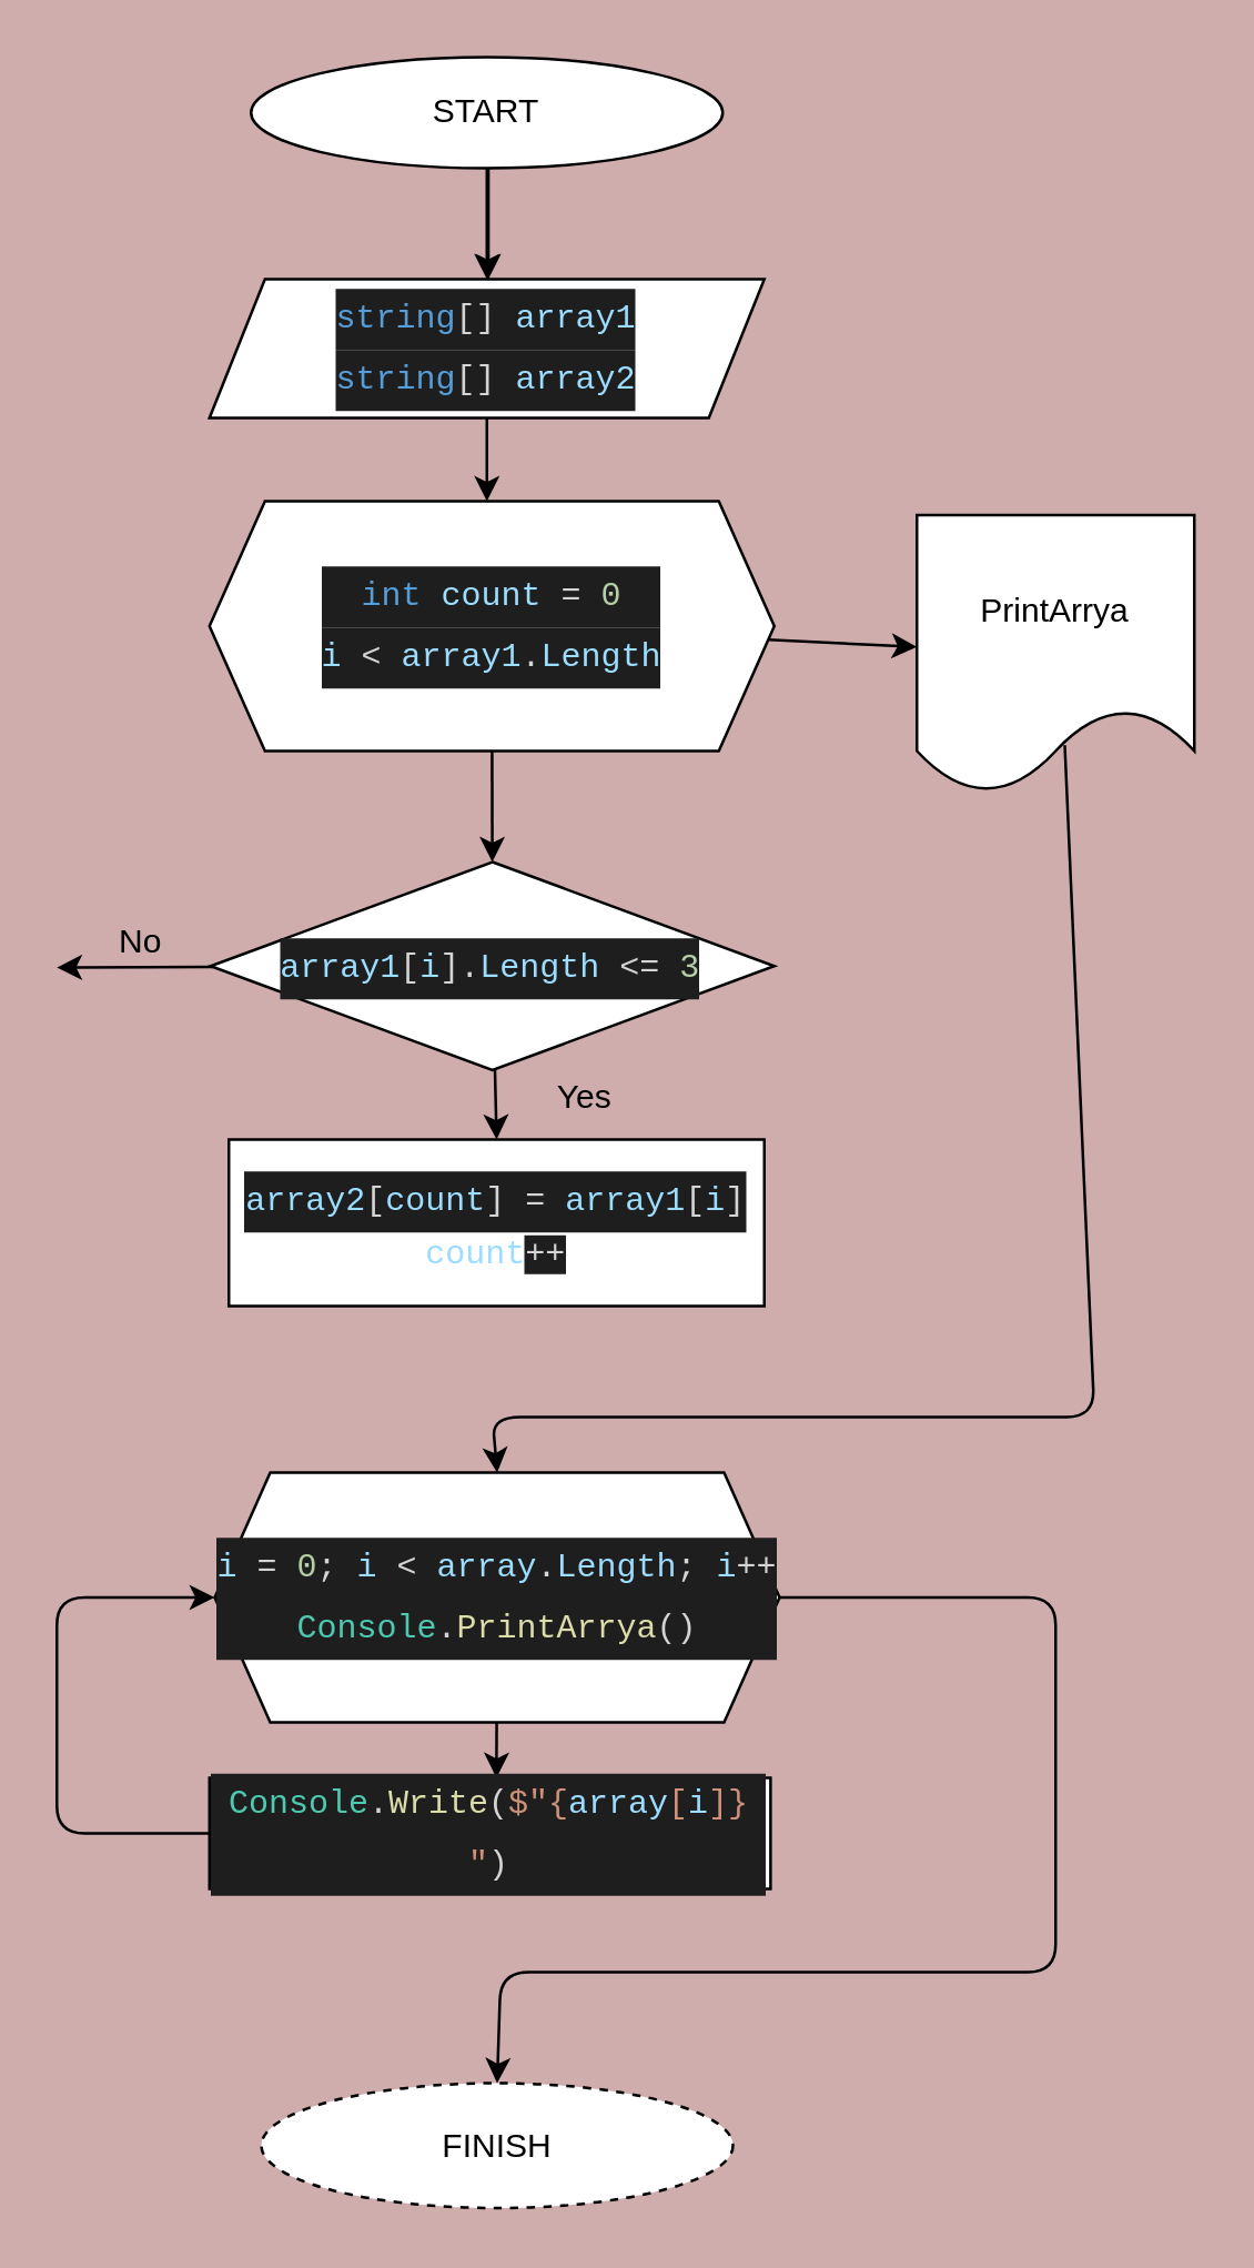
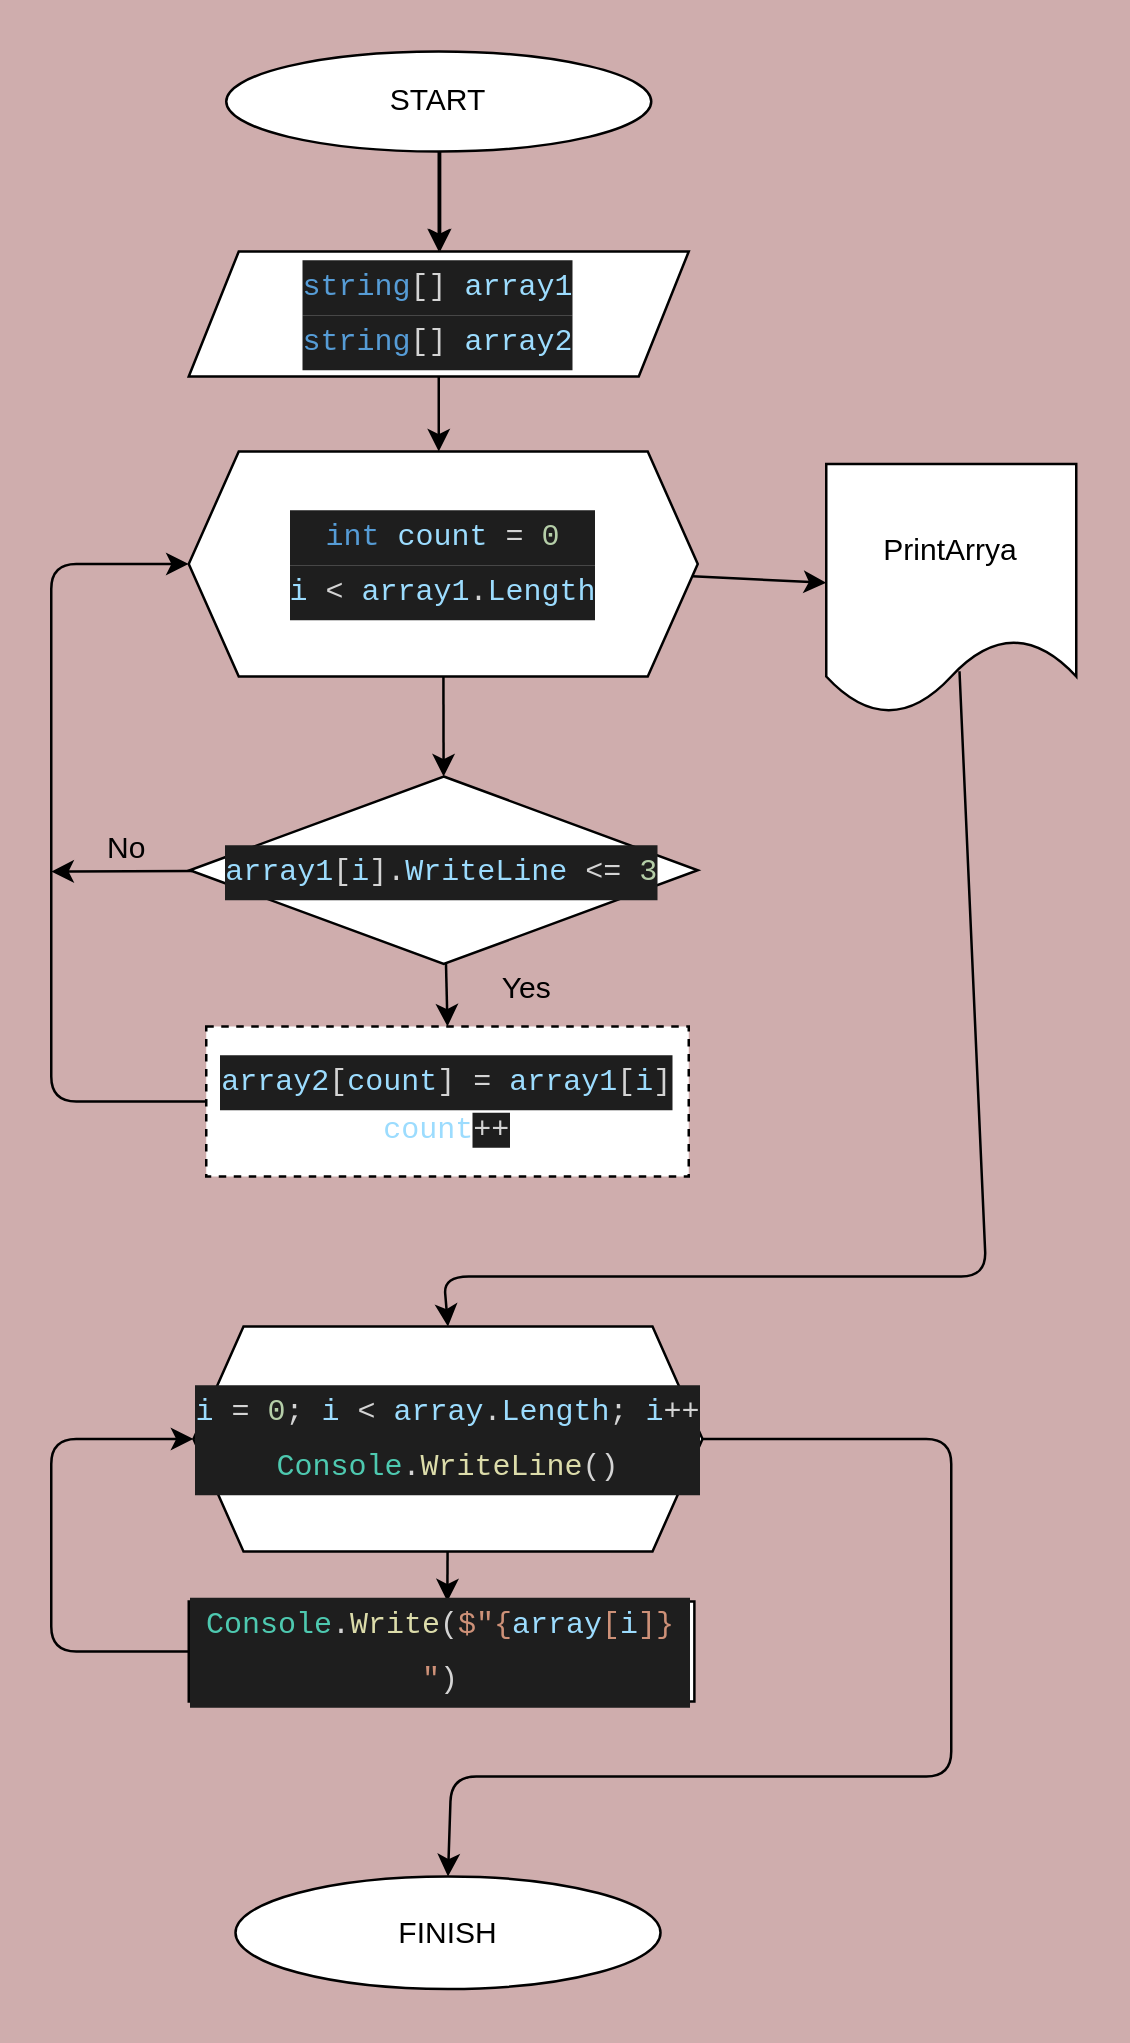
  <mxCell id="0" />
  <mxCell id="1" parent="0" />
  <mxCell id="2" value="" style="edgeStyle=none;html=1;strokeColor=#000000;" parent="1" source="3" edge="1"><mxGeometry relative="1" as="geometry"><mxPoint x="175" y="180" as="targetPoint" /></mxGeometry></mxCell>
  <mxCell id="3" value="&lt;div style=&quot;color: rgb(212, 212, 212); background-color: rgb(30, 30, 30); font-family: Consolas, &amp;quot;Courier New&amp;quot;, monospace; line-height: 22px;&quot;&gt;&lt;font style=&quot;font-size: 12px;&quot;&gt;&lt;span style=&quot;color: rgb(86, 156, 214);&quot;&gt;string&lt;/span&gt;[] &lt;span style=&quot;color: rgb(156, 220, 254);&quot;&gt;array1&lt;/span&gt; &lt;/font&gt;&lt;/div&gt;&lt;div style=&quot;color: rgb(212, 212, 212); background-color: rgb(30, 30, 30); font-family: Consolas, &amp;quot;Courier New&amp;quot;, monospace; line-height: 22px;&quot;&gt;&lt;div style=&quot;line-height: 22px;&quot;&gt;&lt;font style=&quot;font-size: 12px;&quot;&gt;&lt;span style=&quot;color: rgb(86, 156, 214);&quot;&gt;string&lt;/span&gt;[] &lt;span style=&quot;color: rgb(156, 220, 254);&quot;&gt;array2&lt;/span&gt;&lt;/font&gt;&lt;/div&gt;&lt;/div&gt;" style="shape=parallelogram;perimeter=parallelogramPerimeter;whiteSpace=wrap;html=1;fixedSize=1;" parent="1" vertex="1"><mxGeometry x="75" y="100" width="200" height="50" as="geometry" /></mxCell>
  <mxCell id="4" value="" style="edgeStyle=none;html=1;fontSize=12;" parent="1" source="5" target="3" edge="1"><mxGeometry relative="1" as="geometry" /></mxCell>
  <mxCell id="5" value="START" style="ellipse;whiteSpace=wrap;html=1;" parent="1" vertex="1"><mxGeometry x="90" y="20" width="170" height="40" as="geometry" /></mxCell>
- <mxCell id="6" value="FINISH" style="ellipse;whiteSpace=wrap;html=1;dashed=1;" parent="1" vertex="1"><mxGeometry x="93.7" y="750" width="170" height="45" as="geometry" /></mxCell>
+ <mxCell id="6" value="FINISH" style="ellipse;whiteSpace=wrap;html=1;" parent="1" vertex="1"><mxGeometry x="93.7" y="750" width="170" height="45" as="geometry" /></mxCell>
  <mxCell id="7" value="" style="edgeStyle=none;html=1;fontSize=12;strokeColor=#000000;" parent="1" source="9" target="10" edge="1"><mxGeometry relative="1" as="geometry" /></mxCell>
  <mxCell id="8" value="" style="edgeStyle=none;html=1;fontSize=12;strokeColor=#000000;" parent="1" source="9" target="13" edge="1"><mxGeometry relative="1" as="geometry" /></mxCell>
  <mxCell id="9" value="&lt;div style=&quot;color: rgb(212, 212, 212); background-color: rgb(30, 30, 30); font-family: Consolas, &amp;quot;Courier New&amp;quot;, monospace; line-height: 22px;&quot;&gt;&lt;span style=&quot;color: rgb(86, 156, 214);&quot;&gt;int&lt;/span&gt;&amp;nbsp;&lt;span style=&quot;color: rgb(156, 220, 254);&quot;&gt;count&lt;/span&gt;&amp;nbsp;=&amp;nbsp;&lt;span style=&quot;color: rgb(181, 206, 168);&quot;&gt;0&lt;/span&gt;&lt;br&gt;&lt;/div&gt;&lt;div style=&quot;color: rgb(212, 212, 212); background-color: rgb(30, 30, 30); font-family: Consolas, &amp;quot;Courier New&amp;quot;, monospace; line-height: 22px;&quot;&gt;&lt;div style=&quot;line-height: 22px;&quot;&gt;&lt;span style=&quot;color: #9cdcfe;&quot;&gt;i&lt;/span&gt; &amp;lt; &lt;span style=&quot;color: #9cdcfe;&quot;&gt;array1&lt;/span&gt;.&lt;span style=&quot;color: #9cdcfe;&quot;&gt;Length&lt;/span&gt;&lt;/div&gt;&lt;/div&gt;" style="shape=hexagon;perimeter=hexagonPerimeter2;whiteSpace=wrap;html=1;fixedSize=1;fontSize=12;" parent="1" vertex="1"><mxGeometry x="75" y="180" width="203.6" height="90" as="geometry" /></mxCell>
  <mxCell id="10" value="PrintArrya" style="shape=document;whiteSpace=wrap;html=1;boundedLbl=1;fontSize=12;" parent="1" vertex="1"><mxGeometry x="330" y="185" width="100" height="100" as="geometry" /></mxCell>
  <mxCell id="11" value="" style="edgeStyle=none;html=1;fontSize=12;entryX=0.5;entryY=0;entryDx=0;entryDy=0;strokeColor=#000000;" parent="1" source="13" target="14" edge="1"><mxGeometry relative="1" as="geometry" /></mxCell>
  <mxCell id="12" value="" style="edgeStyle=none;html=1;fontSize=12;strokeColor=#000000;" parent="1" source="13" edge="1"><mxGeometry relative="1" as="geometry"><mxPoint x="20" y="348" as="targetPoint" /></mxGeometry></mxCell>
- <mxCell id="13" value="&lt;div style=&quot;color: rgb(212, 212, 212); background-color: rgb(30, 30, 30); font-family: Consolas, &amp;quot;Courier New&amp;quot;, monospace; line-height: 22px;&quot;&gt;&lt;span style=&quot;color: #9cdcfe;&quot;&gt;array1&lt;/span&gt;[&lt;span style=&quot;color: #9cdcfe;&quot;&gt;i&lt;/span&gt;].&lt;span style=&quot;color: #9cdcfe;&quot;&gt;Length&lt;/span&gt; &amp;lt;= &lt;span style=&quot;color: #b5cea8;&quot;&gt;3&lt;/span&gt;&lt;/div&gt;" style="rhombus;whiteSpace=wrap;html=1;" parent="1" vertex="1"><mxGeometry x="75.4" y="310" width="203.2" height="75" as="geometry" /></mxCell>
- <mxCell id="14" value="&lt;div style=&quot;color: rgb(212, 212, 212); background-color: rgb(30, 30, 30); font-family: Consolas, &amp;quot;Courier New&amp;quot;, monospace; line-height: 22px;&quot;&gt;&lt;font style=&quot;font-size: 12px;&quot;&gt;&lt;span style=&quot;color: rgb(156, 220, 254);&quot;&gt;array2&lt;/span&gt;[&lt;span style=&quot;color: rgb(156, 220, 254);&quot;&gt;count&lt;/span&gt;] = &lt;span style=&quot;color: rgb(156, 220, 254);&quot;&gt;array1&lt;/span&gt;[&lt;span style=&quot;color: rgb(156, 220, 254);&quot;&gt;i&lt;/span&gt;]&lt;/font&gt;&lt;/div&gt;&lt;span style=&quot;font-family: Consolas, &amp;quot;Courier New&amp;quot;, monospace; color: rgb(156, 220, 254);&quot;&gt;count&lt;/span&gt;&lt;span style=&quot;color: rgb(212, 212, 212); font-family: Consolas, &amp;quot;Courier New&amp;quot;, monospace; background-color: rgb(30, 30, 30);&quot;&gt;++&lt;/span&gt;" style="whiteSpace=wrap;html=1;" parent="1" vertex="1"><mxGeometry x="82" y="410" width="193" height="60" as="geometry" /></mxCell>
+ <mxCell id="13" value="&lt;div style=&quot;color: rgb(212, 212, 212); background-color: rgb(30, 30, 30); font-family: Consolas, &amp;quot;Courier New&amp;quot;, monospace; line-height: 22px;&quot;&gt;&lt;span style=&quot;color: #9cdcfe;&quot;&gt;array1&lt;/span&gt;[&lt;span style=&quot;color: #9cdcfe;&quot;&gt;i&lt;/span&gt;].&lt;span style=&quot;color: #9cdcfe;&quot;&gt;WriteLine&lt;/span&gt; &amp;lt;= &lt;span style=&quot;color: #b5cea8;&quot;&gt;3&lt;/span&gt;&lt;/div&gt;" style="rhombus;whiteSpace=wrap;html=1;" parent="1" vertex="1"><mxGeometry x="75.4" y="310" width="203.2" height="75" as="geometry" /></mxCell>
+ <mxCell id="14" value="&lt;div style=&quot;color: rgb(212, 212, 212); background-color: rgb(30, 30, 30); font-family: Consolas, &amp;quot;Courier New&amp;quot;, monospace; line-height: 22px;&quot;&gt;&lt;font style=&quot;font-size: 12px;&quot;&gt;&lt;span style=&quot;color: rgb(156, 220, 254);&quot;&gt;array2&lt;/span&gt;[&lt;span style=&quot;color: rgb(156, 220, 254);&quot;&gt;count&lt;/span&gt;] = &lt;span style=&quot;color: rgb(156, 220, 254);&quot;&gt;array1&lt;/span&gt;[&lt;span style=&quot;color: rgb(156, 220, 254);&quot;&gt;i&lt;/span&gt;]&lt;/font&gt;&lt;/div&gt;&lt;span style=&quot;font-family: Consolas, &amp;quot;Courier New&amp;quot;, monospace; color: rgb(156, 220, 254);&quot;&gt;count&lt;/span&gt;&lt;span style=&quot;color: rgb(212, 212, 212); font-family: Consolas, &amp;quot;Courier New&amp;quot;, monospace; background-color: rgb(30, 30, 30);&quot;&gt;++&lt;/span&gt;" style="whiteSpace=wrap;html=1;dashed=1;" parent="1" vertex="1"><mxGeometry x="82" y="410" width="193" height="60" as="geometry" /></mxCell>
+ <mxCell id="15" value="" style="endArrow=classic;html=1;fontSize=12;entryX=0;entryY=0.5;entryDx=0;entryDy=0;exitX=0;exitY=0.5;exitDx=0;exitDy=0;strokeColor=#000000;" parent="1" source="14" target="9" edge="1"><mxGeometry width="50" height="50" relative="1" as="geometry"><mxPoint x="110" y="440" as="sourcePoint" /><mxPoint x="20" y="440" as="targetPoint" /><Array as="points"><mxPoint x="20" y="440" /><mxPoint x="20" y="225" /></Array></mxGeometry></mxCell>
  <mxCell id="16" value="" style="endArrow=classic;html=1;fontSize=12;exitX=0.533;exitY=0.829;exitDx=0;exitDy=0;exitPerimeter=0;entryX=0.5;entryY=0;entryDx=0;entryDy=0;strokeColor=#000000;" parent="1" source="10" target="18" edge="1"><mxGeometry width="50" height="50" relative="1" as="geometry"><mxPoint x="50" y="170" as="sourcePoint" /><mxPoint x="180" y="550" as="targetPoint" /><Array as="points"><mxPoint x="394" y="510" /><mxPoint x="177" y="510" /></Array></mxGeometry></mxCell>
  <mxCell id="17" value="" style="edgeStyle=none;html=1;fontSize=12;entryX=0.5;entryY=0;entryDx=0;entryDy=0;strokeColor=#000000;" parent="1" source="18" edge="1"><mxGeometry relative="1" as="geometry"><mxPoint x="178.45" y="640" as="targetPoint" /></mxGeometry></mxCell>
- <mxCell id="18" value="&lt;div style=&quot;color: rgb(212, 212, 212); background-color: rgb(30, 30, 30); font-family: Consolas, &amp;quot;Courier New&amp;quot;, monospace; line-height: 22px;&quot;&gt;&lt;div style=&quot;line-height: 22px;&quot;&gt;&lt;span style=&quot;color: #9cdcfe;&quot;&gt;i&lt;/span&gt; = &lt;span style=&quot;color: #b5cea8;&quot;&gt;0&lt;/span&gt;; &lt;span style=&quot;color: #9cdcfe;&quot;&gt;i&lt;/span&gt; &amp;lt; &lt;span style=&quot;color: #9cdcfe;&quot;&gt;array&lt;/span&gt;.&lt;span style=&quot;color: #9cdcfe;&quot;&gt;Length&lt;/span&gt;; &lt;span style=&quot;color: #9cdcfe;&quot;&gt;i&lt;/span&gt;++&lt;/div&gt;&lt;div style=&quot;line-height: 22px;&quot;&gt;&lt;div style=&quot;line-height: 22px;&quot;&gt;&lt;span style=&quot;color: #4ec9b0;&quot;&gt;Console&lt;/span&gt;.&lt;span style=&quot;color: #dcdcaa;&quot;&gt;PrintArrya&lt;/span&gt;()&lt;/div&gt;&lt;/div&gt;&lt;/div&gt;" style="shape=hexagon;perimeter=hexagonPerimeter2;whiteSpace=wrap;html=1;fixedSize=1;fontSize=12;" parent="1" vertex="1"><mxGeometry x="76.9" y="530" width="203.6" height="90" as="geometry" /></mxCell>
+ <mxCell id="18" value="&lt;div style=&quot;color: rgb(212, 212, 212); background-color: rgb(30, 30, 30); font-family: Consolas, &amp;quot;Courier New&amp;quot;, monospace; line-height: 22px;&quot;&gt;&lt;div style=&quot;line-height: 22px;&quot;&gt;&lt;span style=&quot;color: #9cdcfe;&quot;&gt;i&lt;/span&gt; = &lt;span style=&quot;color: #b5cea8;&quot;&gt;0&lt;/span&gt;; &lt;span style=&quot;color: #9cdcfe;&quot;&gt;i&lt;/span&gt; &amp;lt; &lt;span style=&quot;color: #9cdcfe;&quot;&gt;array&lt;/span&gt;.&lt;span style=&quot;color: #9cdcfe;&quot;&gt;Length&lt;/span&gt;; &lt;span style=&quot;color: #9cdcfe;&quot;&gt;i&lt;/span&gt;++&lt;/div&gt;&lt;div style=&quot;line-height: 22px;&quot;&gt;&lt;div style=&quot;line-height: 22px;&quot;&gt;&lt;span style=&quot;color: #4ec9b0;&quot;&gt;Console&lt;/span&gt;.&lt;span style=&quot;color: #dcdcaa;&quot;&gt;WriteLine&lt;/span&gt;()&lt;/div&gt;&lt;/div&gt;&lt;/div&gt;" style="shape=hexagon;perimeter=hexagonPerimeter2;whiteSpace=wrap;html=1;fixedSize=1;fontSize=12;" parent="1" vertex="1"><mxGeometry x="76.9" y="530" width="203.6" height="90" as="geometry" /></mxCell>
  <mxCell id="19" value="Yes" style="text;html=1;align=center;verticalAlign=middle;resizable=0;points=[];autosize=1;strokeColor=none;fillColor=none;fontSize=12;" parent="1" vertex="1"><mxGeometry x="190" y="380" width="40" height="30" as="geometry" /></mxCell>
  <mxCell id="20" value="No" style="text;html=1;align=center;verticalAlign=middle;resizable=0;points=[];autosize=1;strokeColor=none;fillColor=none;fontSize=12;" parent="1" vertex="1"><mxGeometry x="30" y="324" width="40" height="30" as="geometry" /></mxCell>
  <mxCell id="21" value="" style="endArrow=classic;html=1;fontSize=12;exitX=1;exitY=0.5;exitDx=0;exitDy=0;entryX=0.5;entryY=0;entryDx=0;entryDy=0;strokeColor=#000000;" parent="1" source="18" target="6" edge="1"><mxGeometry width="50" height="50" relative="1" as="geometry"><mxPoint x="170" y="660" as="sourcePoint" /><mxPoint x="220" y="610" as="targetPoint" /><Array as="points"><mxPoint x="380" y="575" /><mxPoint x="380" y="710" /><mxPoint x="180" y="710" /></Array></mxGeometry></mxCell>
  <mxCell id="22" value="&lt;div style=&quot;color: rgb(212, 212, 212); background-color: rgb(30, 30, 30); font-family: Consolas, &amp;quot;Courier New&amp;quot;, monospace; line-height: 22px;&quot;&gt;&lt;span style=&quot;color: #4ec9b0;&quot;&gt;Console&lt;/span&gt;.&lt;span style=&quot;color: #dcdcaa;&quot;&gt;Write&lt;/span&gt;(&lt;span style=&quot;color: #ce9178;&quot;&gt;$&quot;&lt;/span&gt;&lt;span style=&quot;color: #ce9178;&quot;&gt;{&lt;/span&gt;&lt;span style=&quot;color: #9cdcfe;&quot;&gt;array&lt;/span&gt;&lt;span style=&quot;color: #ce9178;&quot;&gt;[&lt;/span&gt;&lt;span style=&quot;color: #9cdcfe;&quot;&gt;i&lt;/span&gt;&lt;span style=&quot;color: #ce9178;&quot;&gt;]}&lt;/span&gt;&lt;span style=&quot;color: #ce9178;&quot;&gt; &lt;/span&gt;&lt;span style=&quot;color: #ce9178;&quot;&gt;&quot;&lt;/span&gt;)&lt;/div&gt;" style="whiteSpace=wrap;html=1;" parent="1" vertex="1"><mxGeometry x="75" y="640" width="202.25" height="40" as="geometry" /></mxCell>
  <mxCell id="23" value="" style="endArrow=classic;html=1;fontSize=12;entryX=0;entryY=0.5;entryDx=0;entryDy=0;exitX=0;exitY=0.5;exitDx=0;exitDy=0;strokeColor=#000000;" parent="1" source="22" target="18" edge="1"><mxGeometry width="50" height="50" relative="1" as="geometry"><mxPoint x="70" y="750" as="sourcePoint" /><mxPoint x="220" y="680" as="targetPoint" /><Array as="points"><mxPoint x="20" y="660" /><mxPoint x="20" y="575" /></Array></mxGeometry></mxCell>
  <mxCell id="24" value="" style="edgeStyle=none;html=1;fontSize=12;strokeColor=#000000;" edge="1" parent="1"><mxGeometry relative="1" as="geometry"><mxPoint x="175.54" y="60" as="sourcePoint" /><mxPoint x="175.54" y="100" as="targetPoint" /></mxGeometry></mxCell>
